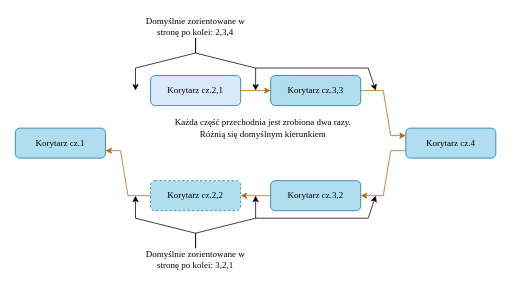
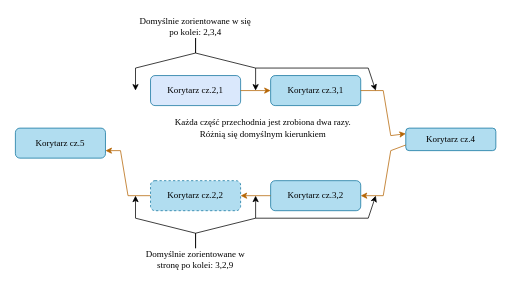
  <mxCell id="0" />
  <mxCell id="1" parent="0" />
  <mxCell id="2" style="edgeStyle=orthogonalEdgeStyle;rounded=0;orthogonalLoop=1;jettySize=auto;html=1;exitX=1;exitY=0.5;exitDx=0;exitDy=0;fontFamily=Tahoma;" edge="1" parent="1" source="3"><mxGeometry relative="1" as="geometry"><mxPoint x="140.048" y="190.048" as="targetPoint" /></mxGeometry></mxCell>
- <mxCell id="3" value="Korytarz cz.1" style="rounded=1;whiteSpace=wrap;html=1;fontSize=12;glass=0;strokeWidth=1;shadow=0;fontFamily=Tahoma;fillColor=#b1ddf0;strokeColor=#10739e;" parent="1" vertex="1"><mxGeometry x="20" y="170" width="120" height="40" as="geometry" /></mxCell>
+ <mxCell id="3" value="Korytarz cz.5" style="rounded=1;whiteSpace=wrap;html=1;fontSize=12;glass=0;strokeWidth=1;shadow=0;fontFamily=Tahoma;fillColor=#b1ddf0;strokeColor=#10739e;" parent="1" vertex="1"><mxGeometry x="20" y="170" width="120" height="40" as="geometry" /></mxCell>
  <mxCell id="4" value="Korytarz cz.2,1" style="rounded=1;whiteSpace=wrap;html=1;fontSize=12;glass=0;strokeWidth=1;shadow=0;fontFamily=Tahoma;fillColor=#dae8fc;strokeColor=#10739e;" vertex="1" parent="1"><mxGeometry x="200" y="100" width="120" height="40" as="geometry" /></mxCell>
- <mxCell id="5" value="Korytarz cz.3,3" style="rounded=1;whiteSpace=wrap;html=1;fontSize=12;glass=0;strokeWidth=1;shadow=0;fontFamily=Tahoma;fillColor=#b1ddf0;strokeColor=#10739e;" vertex="1" parent="1"><mxGeometry x="360" y="100" width="120" height="40" as="geometry" /></mxCell>
+ <mxCell id="5" value="Korytarz cz.3,1" style="rounded=1;whiteSpace=wrap;html=1;fontSize=12;glass=0;strokeWidth=1;shadow=0;fontFamily=Tahoma;fillColor=#b1ddf0;strokeColor=#10739e;" vertex="1" parent="1"><mxGeometry x="360" y="100" width="120" height="40" as="geometry" /></mxCell>
  <mxCell id="6" value="Korytarz cz.2,2" style="rounded=1;whiteSpace=wrap;html=1;fontSize=12;glass=0;strokeWidth=1;shadow=0;fontFamily=Tahoma;fillColor=#b1ddf0;strokeColor=#10739e;dashed=1;" vertex="1" parent="1"><mxGeometry x="200" y="240" width="120" height="40" as="geometry" /></mxCell>
  <mxCell id="7" value="" style="endArrow=classic;html=1;rounded=0;entryX=1;entryY=0.75;entryDx=0;entryDy=0;exitX=0;exitY=0.5;exitDx=0;exitDy=0;fillColor=#fad7ac;strokeColor=#b46504;fontFamily=Tahoma;" edge="1" parent="1" source="6" target="3"><mxGeometry width="50" height="50" relative="1" as="geometry"><mxPoint x="240" y="230" as="sourcePoint" /><mxPoint x="290" y="180" as="targetPoint" /><Array as="points"><mxPoint x="170" y="260" /><mxPoint x="160" y="200" /></Array></mxGeometry></mxCell>
- <mxCell id="8" value="Domyślnie zorientowane w stronę po kolei: 2,3,4" style="text;html=1;align=center;verticalAlign=middle;whiteSpace=wrap;rounded=0;fontFamily=Tahoma;" vertex="1" parent="1"><mxGeometry x="180" y="20" width="160" height="30" as="geometry" /></mxCell>
+ <mxCell id="8" value="Domyślnie zorientowane w się po kolei: 2,3,4" style="text;html=1;align=center;verticalAlign=middle;whiteSpace=wrap;rounded=0;fontFamily=Tahoma;" vertex="1" parent="1"><mxGeometry x="180" y="20" width="160" height="30" as="geometry" /></mxCell>
  <mxCell id="9" value="" style="endArrow=classic;html=1;rounded=0;exitX=0.5;exitY=1;exitDx=0;exitDy=0;fontFamily=Tahoma;" edge="1" parent="1" source="8"><mxGeometry width="50" height="50" relative="1" as="geometry"><mxPoint x="230" y="120" as="sourcePoint" /><mxPoint x="180" y="120" as="targetPoint" /><Array as="points"><mxPoint x="260" y="70" /><mxPoint x="180" y="90" /></Array></mxGeometry></mxCell>
  <mxCell id="10" value="" style="endArrow=classic;html=1;rounded=0;fontFamily=Tahoma;" edge="1" parent="1"><mxGeometry width="50" height="50" relative="1" as="geometry"><mxPoint x="260" y="50" as="sourcePoint" /><mxPoint x="340" y="120" as="targetPoint" /><Array as="points"><mxPoint x="260" y="70" /><mxPoint x="340" y="90" /></Array></mxGeometry></mxCell>
- <mxCell id="11" value="Domyślnie zorientowane w stronę po kolei: 3,2,1" style="text;html=1;align=center;verticalAlign=middle;whiteSpace=wrap;rounded=0;fontFamily=Tahoma;" vertex="1" parent="1"><mxGeometry x="180" y="330" width="160" height="30" as="geometry" /></mxCell>
+ <mxCell id="11" value="Domyślnie zorientowane w stronę po kolei: 3,2,9" style="text;html=1;align=center;verticalAlign=middle;whiteSpace=wrap;rounded=0;fontFamily=Tahoma;" vertex="1" parent="1"><mxGeometry x="180" y="330" width="160" height="30" as="geometry" /></mxCell>
  <mxCell id="12" value="" style="endArrow=classic;html=1;rounded=0;exitX=0.5;exitY=0;exitDx=0;exitDy=0;fontFamily=Tahoma;" edge="1" parent="1" source="11"><mxGeometry width="50" height="50" relative="1" as="geometry"><mxPoint x="230" y="210" as="sourcePoint" /><mxPoint x="180" y="260" as="targetPoint" /><Array as="points"><mxPoint x="260" y="310" /><mxPoint x="180" y="290" /></Array></mxGeometry></mxCell>
  <mxCell id="13" value="" style="endArrow=classic;html=1;rounded=0;fontFamily=Tahoma;" edge="1" parent="1"><mxGeometry width="50" height="50" relative="1" as="geometry"><mxPoint x="260" y="330" as="sourcePoint" /><mxPoint x="340" y="260" as="targetPoint" /><Array as="points"><mxPoint x="260" y="310" /><mxPoint x="340" y="290" /></Array></mxGeometry></mxCell>
  <mxCell id="14" value="" style="endArrow=classic;html=1;rounded=0;exitX=1;exitY=0.5;exitDx=0;exitDy=0;entryX=0;entryY=0.5;entryDx=0;entryDy=0;fillColor=#fad7ac;strokeColor=#b46504;fontFamily=Tahoma;" edge="1" parent="1" source="4" target="5"><mxGeometry width="50" height="50" relative="1" as="geometry"><mxPoint x="440" y="200" as="sourcePoint" /><mxPoint x="490" y="150" as="targetPoint" /></mxGeometry></mxCell>
- <mxCell id="15" value="Korytarz cz.4" style="rounded=1;whiteSpace=wrap;html=1;fontSize=12;glass=0;strokeWidth=1;shadow=0;fontFamily=Tahoma;fillColor=#b1ddf0;strokeColor=#10739e;" vertex="1" parent="1"><mxGeometry x="540" y="170" width="120" height="40" as="geometry" /></mxCell>
+ <mxCell id="15" value="Korytarz cz.4" style="rounded=1;whiteSpace=wrap;html=1;fontSize=12;glass=0;strokeWidth=1;shadow=0;fontFamily=Tahoma;fillColor=#b1ddf0;strokeColor=#10739e;" vertex="1" parent="1"><mxGeometry x="540" y="170" width="120" height="30" as="geometry" /></mxCell>
  <mxCell id="16" value="" style="endArrow=classic;html=1;rounded=0;exitX=1;exitY=0.5;exitDx=0;exitDy=0;entryX=0;entryY=0.25;entryDx=0;entryDy=0;fillColor=#fad7ac;strokeColor=#b46504;fontFamily=Tahoma;" edge="1" parent="1" source="5" target="15"><mxGeometry width="50" height="50" relative="1" as="geometry"><mxPoint x="440" y="200" as="sourcePoint" /><mxPoint x="490" y="150" as="targetPoint" /><Array as="points"><mxPoint x="510" y="120" /><mxPoint x="520" y="180" /></Array></mxGeometry></mxCell>
  <mxCell id="17" value="Korytarz cz.3,2" style="rounded=1;whiteSpace=wrap;html=1;fontSize=12;glass=0;strokeWidth=1;shadow=0;fontFamily=Tahoma;fillColor=#b1ddf0;strokeColor=#10739e;" vertex="1" parent="1"><mxGeometry x="360" y="240" width="120" height="40" as="geometry" /></mxCell>
  <mxCell id="18" value="" style="endArrow=classic;html=1;rounded=0;entryX=1;entryY=0.5;entryDx=0;entryDy=0;exitX=0;exitY=0.75;exitDx=0;exitDy=0;fillColor=#fad7ac;strokeColor=#b46504;fontFamily=Tahoma;" edge="1" parent="1" source="15" target="17"><mxGeometry width="50" height="50" relative="1" as="geometry"><mxPoint x="440" y="200" as="sourcePoint" /><mxPoint x="490" y="150" as="targetPoint" /><Array as="points"><mxPoint x="520" y="200" /><mxPoint x="510" y="260" /></Array></mxGeometry></mxCell>
  <mxCell id="19" value="" style="endArrow=classic;html=1;rounded=0;exitX=0;exitY=0.5;exitDx=0;exitDy=0;entryX=1;entryY=0.5;entryDx=0;entryDy=0;fillColor=#fad7ac;strokeColor=#b46504;fontFamily=Tahoma;" edge="1" parent="1" source="17" target="6"><mxGeometry width="50" height="50" relative="1" as="geometry"><mxPoint x="440" y="200" as="sourcePoint" /><mxPoint x="490" y="150" as="targetPoint" /></mxGeometry></mxCell>
  <mxCell id="20" value="Każda część przechodnia jest zrobiona dwa razy. Różnią się domyślnym kierunkiem" style="text;html=1;align=center;verticalAlign=middle;whiteSpace=wrap;rounded=0;fontFamily=Tahoma;" vertex="1" parent="1"><mxGeometry x="220" y="150" width="260" height="40" as="geometry" /></mxCell>
  <mxCell id="21" value="" style="endArrow=classic;html=1;rounded=0;" edge="1" parent="1"><mxGeometry width="50" height="50" relative="1" as="geometry"><mxPoint x="340" y="90" as="sourcePoint" /><mxPoint x="500" y="120" as="targetPoint" /><Array as="points"><mxPoint x="490" y="90" /></Array></mxGeometry></mxCell>
  <mxCell id="22" value="" style="endArrow=classic;html=1;rounded=0;" edge="1" parent="1"><mxGeometry width="50" height="50" relative="1" as="geometry"><mxPoint x="340" y="290" as="sourcePoint" /><mxPoint x="500" y="260" as="targetPoint" /><Array as="points"><mxPoint x="490" y="290" /></Array></mxGeometry></mxCell>
